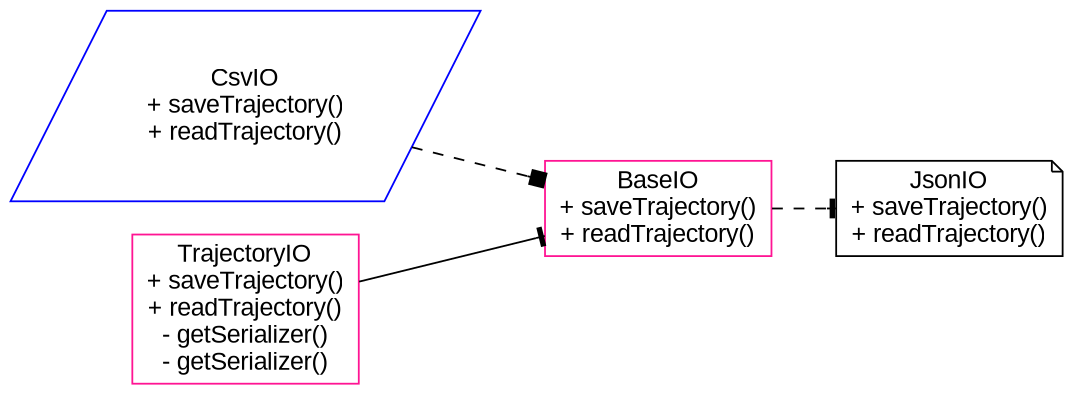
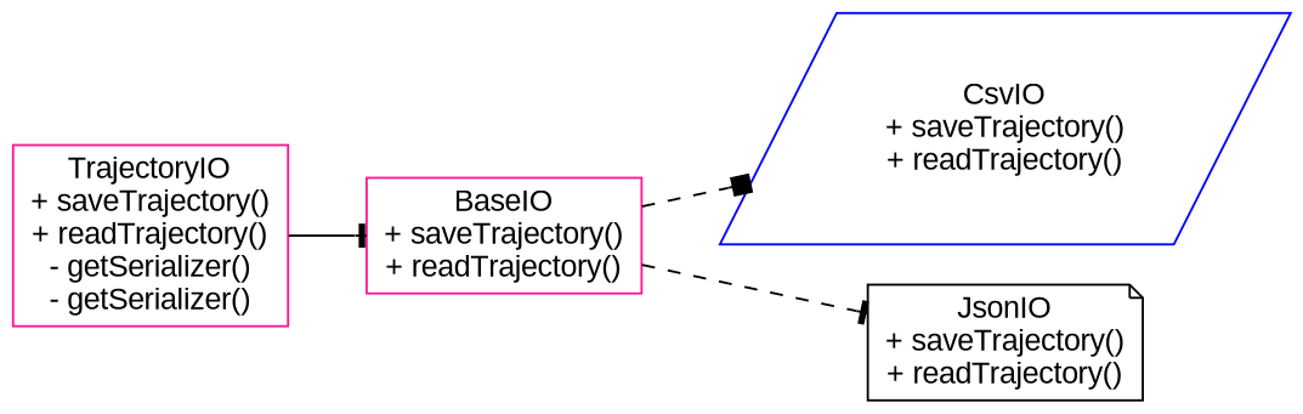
  digraph {
    rankdir=LR
    node [color=deeppink fontname=Arial shape=box]
    edge [arrowhead=tee fontname=Arial style=dashed]
    n1 [label="BaseIO\n+ saveTrajectory()\n+ readTrajectory()"]
    n2 [color=blue label="CsvIO\n+ saveTrajectory()\n+ readTrajectory()" shape=parallelogram]
    n3 [color=black label="JsonIO\n+ saveTrajectory()\n+ readTrajectory()" shape=note]
    n4 [label="TrajectoryIO\n+ saveTrajectory()\n+ readTrajectory()\n- getSerializer()\n- getSerializer()"]
-   n2 -> n1 [arrowhead=box]
+   n1 -> n2 [arrowhead=box]
    n1 -> n3
    n4 -> n1 [style=solid]
  }
